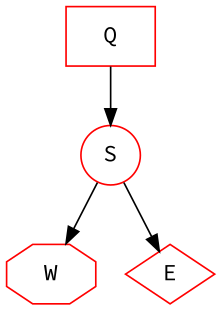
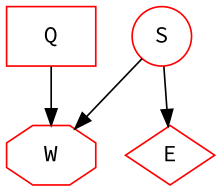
  digraph {
    fontname="Source Code Pro"
    node [color=red fontname="Source Code Pro"]
    edge [fontname="Source Code Pro"]
    S [shape=circle]
    W [shape=octagon]
    E [shape=diamond]
    n4 [label=Q shape=rect]
    S -> W
    S -> E
-   n4 -> S
+   n4 -> W
  }
